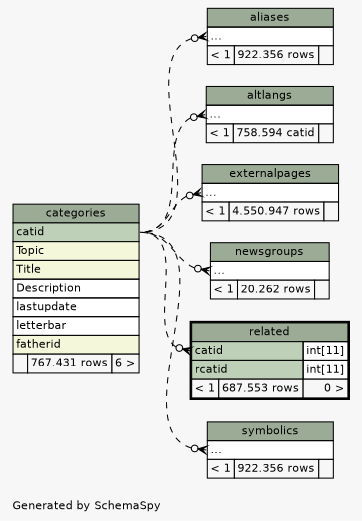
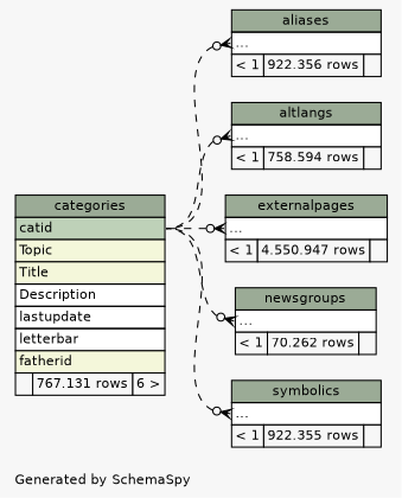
  digraph {
    bgcolor="#f7f7f7"
    fontname=Helvetica
    fontsize=11
    label="\nGenerated by SchemaSpy"
    labeljust=l
    nodesep=0.18
    rankdir=RL
    ranksep=0.46
    node [fontname=Helvetica fontsize=11 shape=plaintext]
    edge [arrowhead=none arrowsize=0.8 arrowtail=crowodot dir=back headport="catid:e" style=dashed tailport="elipses:w"]
    n1 [label=<     <TABLE BORDER="0" CELLBORDER="1" CELLSPACING="0" BGCOLOR="#ffffff">       <TR><TD COLSPAN="3" BGCOLOR="#9bab96" ALIGN="CENTER">aliases</TD></TR>       <TR><TD PORT="elipses" COLSPAN="3" ALIGN="LEFT">...</TD></TR>       <TR><TD ALIGN="LEFT" BGCOLOR="#f7f7f7">&lt; 1</TD><TD ALIGN="RIGHT" BGCOLOR="#f7f7f7">922.356 rows</TD><TD ALIGN="RIGHT" BGCOLOR="#f7f7f7">  </TD></TR>     </TABLE>>]
-   n2 [label=<     <TABLE BORDER="0" CELLBORDER="1" CELLSPACING="0" BGCOLOR="#ffffff">       <TR><TD COLSPAN="3" BGCOLOR="#9bab96" ALIGN="CENTER">categories</TD></TR>       <TR><TD PORT="catid" COLSPAN="3" BGCOLOR="#bed1b8" ALIGN="LEFT">catid</TD></TR>       <TR><TD PORT="Topic" COLSPAN="3" BGCOLOR="#f4f7da" ALIGN="LEFT">Topic</TD></TR>       <TR><TD PORT="Title" COLSPAN="3" BGCOLOR="#f4f7da" ALIGN="LEFT">Title</TD></TR>       <TR><TD PORT="Description" COLSPAN="3" ALIGN="LEFT">Description</TD></TR>       <TR><TD PORT="lastupdate" COLSPAN="3" ALIGN="LEFT">lastupdate</TD></TR>       <TR><TD PORT="letterbar" COLSPAN="3" ALIGN="LEFT">letterbar</TD></TR>       <TR><TD PORT="fatherid" COLSPAN="3" BGCOLOR="#f4f7da" ALIGN="LEFT">fatherid</TD></TR>       <TR><TD ALIGN="LEFT" BGCOLOR="#f7f7f7">  </TD><TD ALIGN="RIGHT" BGCOLOR="#f7f7f7">767.431 rows</TD><TD ALIGN="RIGHT" BGCOLOR="#f7f7f7">6 &gt;</TD></TR>     </TABLE>>]
-   n3 [label=<     <TABLE BORDER="0" CELLBORDER="1" CELLSPACING="0" BGCOLOR="#ffffff">       <TR><TD COLSPAN="3" BGCOLOR="#9bab96" ALIGN="CENTER">altlangs</TD></TR>       <TR><TD PORT="elipses" COLSPAN="3" ALIGN="LEFT">...</TD></TR>       <TR><TD ALIGN="LEFT" BGCOLOR="#f7f7f7">&lt; 1</TD><TD ALIGN="RIGHT" BGCOLOR="#f7f7f7">758.594 catid</TD><TD ALIGN="RIGHT" BGCOLOR="#f7f7f7">  </TD></TR>     </TABLE>>]
+   n2 [label=<     <TABLE BORDER="0" CELLBORDER="1" CELLSPACING="0" BGCOLOR="#ffffff">       <TR><TD COLSPAN="3" BGCOLOR="#9bab96" ALIGN="CENTER">categories</TD></TR>       <TR><TD PORT="catid" COLSPAN="3" BGCOLOR="#bed1b8" ALIGN="LEFT">catid</TD></TR>       <TR><TD PORT="Topic" COLSPAN="3" BGCOLOR="#f4f7da" ALIGN="LEFT">Topic</TD></TR>       <TR><TD PORT="Title" COLSPAN="3" BGCOLOR="#f4f7da" ALIGN="LEFT">Title</TD></TR>       <TR><TD PORT="Description" COLSPAN="3" ALIGN="LEFT">Description</TD></TR>       <TR><TD PORT="lastupdate" COLSPAN="3" ALIGN="LEFT">lastupdate</TD></TR>       <TR><TD PORT="letterbar" COLSPAN="3" ALIGN="LEFT">letterbar</TD></TR>       <TR><TD PORT="fatherid" COLSPAN="3" BGCOLOR="#f4f7da" ALIGN="LEFT">fatherid</TD></TR>       <TR><TD ALIGN="LEFT" BGCOLOR="#f7f7f7">  </TD><TD ALIGN="RIGHT" BGCOLOR="#f7f7f7">767.131 rows</TD><TD ALIGN="RIGHT" BGCOLOR="#f7f7f7">6 &gt;</TD></TR>     </TABLE>>]
+   n3 [label=<     <TABLE BORDER="0" CELLBORDER="1" CELLSPACING="0" BGCOLOR="#ffffff">       <TR><TD COLSPAN="3" BGCOLOR="#9bab96" ALIGN="CENTER">altlangs</TD></TR>       <TR><TD PORT="elipses" COLSPAN="3" ALIGN="LEFT">...</TD></TR>       <TR><TD ALIGN="LEFT" BGCOLOR="#f7f7f7">&lt; 1</TD><TD ALIGN="RIGHT" BGCOLOR="#f7f7f7">758.594 rows</TD><TD ALIGN="RIGHT" BGCOLOR="#f7f7f7">  </TD></TR>     </TABLE>>]
    n4 [label=<     <TABLE BORDER="0" CELLBORDER="1" CELLSPACING="0" BGCOLOR="#ffffff">       <TR><TD COLSPAN="3" BGCOLOR="#9bab96" ALIGN="CENTER">externalpages</TD></TR>       <TR><TD PORT="elipses" COLSPAN="3" ALIGN="LEFT">...</TD></TR>       <TR><TD ALIGN="LEFT" BGCOLOR="#f7f7f7">&lt; 1</TD><TD ALIGN="RIGHT" BGCOLOR="#f7f7f7">4.550.947 rows</TD><TD ALIGN="RIGHT" BGCOLOR="#f7f7f7">  </TD></TR>     </TABLE>>]
-   n5 [label=<     <TABLE BORDER="0" CELLBORDER="1" CELLSPACING="0" BGCOLOR="#ffffff">       <TR><TD COLSPAN="3" BGCOLOR="#9bab96" ALIGN="CENTER">newsgroups</TD></TR>       <TR><TD PORT="elipses" COLSPAN="3" ALIGN="LEFT">...</TD></TR>       <TR><TD ALIGN="LEFT" BGCOLOR="#f7f7f7">&lt; 1</TD><TD ALIGN="RIGHT" BGCOLOR="#f7f7f7">20.262 rows</TD><TD ALIGN="RIGHT" BGCOLOR="#f7f7f7">  </TD></TR>     </TABLE>>]
-   n6 [label=<     <TABLE BORDER="2" CELLBORDER="1" CELLSPACING="0" BGCOLOR="#ffffff">       <TR><TD COLSPAN="3" BGCOLOR="#9bab96" ALIGN="CENTER">related</TD></TR>       <TR><TD PORT="catid" COLSPAN="2" BGCOLOR="#bed1b8" ALIGN="LEFT">catid</TD><TD PORT="catid.type" ALIGN="LEFT">int[11]</TD></TR>       <TR><TD PORT="rcatid" COLSPAN="2" BGCOLOR="#bed1b8" ALIGN="LEFT">rcatid</TD><TD PORT="rcatid.type" ALIGN="LEFT">int[11]</TD></TR>       <TR><TD ALIGN="LEFT" BGCOLOR="#f7f7f7">&lt; 1</TD><TD ALIGN="RIGHT" BGCOLOR="#f7f7f7">687.553 rows</TD><TD ALIGN="RIGHT" BGCOLOR="#f7f7f7">0 &gt;</TD></TR>     </TABLE>>]
-   n7 [label=<     <TABLE BORDER="0" CELLBORDER="1" CELLSPACING="0" BGCOLOR="#ffffff">       <TR><TD COLSPAN="3" BGCOLOR="#9bab96" ALIGN="CENTER">symbolics</TD></TR>       <TR><TD PORT="elipses" COLSPAN="3" ALIGN="LEFT">...</TD></TR>       <TR><TD ALIGN="LEFT" BGCOLOR="#f7f7f7">&lt; 1</TD><TD ALIGN="RIGHT" BGCOLOR="#f7f7f7">922.356 rows</TD><TD ALIGN="RIGHT" BGCOLOR="#f7f7f7">  </TD></TR>     </TABLE>>]
+   n5 [label=<     <TABLE BORDER="0" CELLBORDER="1" CELLSPACING="0" BGCOLOR="#ffffff">       <TR><TD COLSPAN="3" BGCOLOR="#9bab96" ALIGN="CENTER">newsgroups</TD></TR>       <TR><TD PORT="elipses" COLSPAN="3" ALIGN="LEFT">...</TD></TR>       <TR><TD ALIGN="LEFT" BGCOLOR="#f7f7f7">&lt; 1</TD><TD ALIGN="RIGHT" BGCOLOR="#f7f7f7">70.262 rows</TD><TD ALIGN="RIGHT" BGCOLOR="#f7f7f7">  </TD></TR>     </TABLE>>]
+   n7 [label=<     <TABLE BORDER="0" CELLBORDER="1" CELLSPACING="0" BGCOLOR="#ffffff">       <TR><TD COLSPAN="3" BGCOLOR="#9bab96" ALIGN="CENTER">symbolics</TD></TR>       <TR><TD PORT="elipses" COLSPAN="3" ALIGN="LEFT">...</TD></TR>       <TR><TD ALIGN="LEFT" BGCOLOR="#f7f7f7">&lt; 1</TD><TD ALIGN="RIGHT" BGCOLOR="#f7f7f7">922.355 rows</TD><TD ALIGN="RIGHT" BGCOLOR="#f7f7f7">  </TD></TR>     </TABLE>>]
    n1 -> n2
    n3 -> n2
    n4 -> n2
    n5 -> n2
-   n6 -> n2 [tailport="catid:w"]
    n7 -> n2
  }
